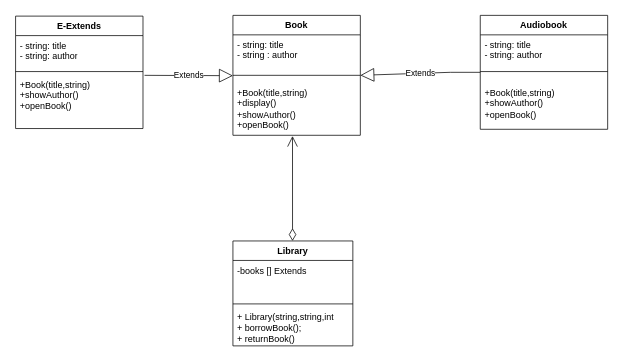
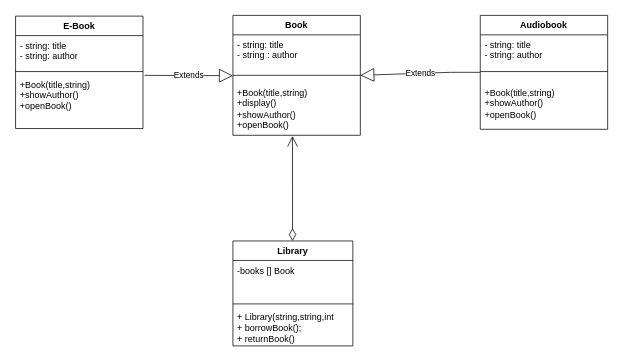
  <mxCell id="0" />
  <mxCell id="1" parent="0" />
  <mxCell id="2" value="Book" style="swimlane;fontStyle=1;align=center;verticalAlign=top;childLayout=stackLayout;horizontal=1;startSize=26;horizontalStack=0;resizeParent=1;resizeParentMax=0;resizeLast=0;collapsible=1;marginBottom=0;whiteSpace=wrap;html=1;" parent="1" vertex="1"><mxGeometry x="310" y="20" width="170" height="160" as="geometry" /></mxCell>
  <mxCell id="3" value="- string: title&lt;div&gt;- string : author&lt;/div&gt;" style="text;strokeColor=none;fillColor=none;align=left;verticalAlign=top;spacingLeft=4;spacingRight=4;overflow=hidden;rotatable=0;points=[[0,0.5],[1,0.5]];portConstraint=eastwest;whiteSpace=wrap;html=1;" parent="2" vertex="1"><mxGeometry y="26" width="170" height="44" as="geometry" /></mxCell>
  <mxCell id="4" value="" style="line;strokeWidth=1;fillColor=none;align=left;verticalAlign=middle;spacingTop=-1;spacingLeft=3;spacingRight=3;rotatable=0;labelPosition=right;points=[];portConstraint=eastwest;strokeColor=inherit;" parent="2" vertex="1"><mxGeometry y="70" width="170" height="20" as="geometry" /></mxCell>
  <mxCell id="5" value="+Book(title,string)&lt;div&gt;+display()&lt;br&gt;&lt;div&gt;+showAuthor()&lt;/div&gt;&lt;div&gt;+openBook()&lt;/div&gt;&lt;/div&gt;" style="text;strokeColor=none;fillColor=none;align=left;verticalAlign=top;spacingLeft=4;spacingRight=4;overflow=hidden;rotatable=0;points=[[0,0.5],[1,0.5]];portConstraint=eastwest;whiteSpace=wrap;html=1;" parent="2" vertex="1"><mxGeometry y="90" width="170" height="70" as="geometry" /></mxCell>
- <mxCell id="6" value="E-Extends" style="swimlane;fontStyle=1;align=center;verticalAlign=top;childLayout=stackLayout;horizontal=1;startSize=26;horizontalStack=0;resizeParent=1;resizeParentMax=0;resizeLast=0;collapsible=1;marginBottom=0;whiteSpace=wrap;html=1;" parent="1" vertex="1"><mxGeometry x="20" y="21" width="170" height="150" as="geometry" /></mxCell>
+ <mxCell id="6" value="E-Book" style="swimlane;fontStyle=1;align=center;verticalAlign=top;childLayout=stackLayout;horizontal=1;startSize=26;horizontalStack=0;resizeParent=1;resizeParentMax=0;resizeLast=0;collapsible=1;marginBottom=0;whiteSpace=wrap;html=1;" parent="1" vertex="1"><mxGeometry x="20" y="21" width="170" height="150" as="geometry" /></mxCell>
  <mxCell id="7" value="- string: title&lt;div&gt;- string: author&lt;/div&gt;" style="text;strokeColor=none;fillColor=none;align=left;verticalAlign=top;spacingLeft=4;spacingRight=4;overflow=hidden;rotatable=0;points=[[0,0.5],[1,0.5]];portConstraint=eastwest;whiteSpace=wrap;html=1;" parent="6" vertex="1"><mxGeometry y="26" width="170" height="44" as="geometry" /></mxCell>
  <mxCell id="8" value="" style="line;strokeWidth=1;fillColor=none;align=left;verticalAlign=middle;spacingTop=-1;spacingLeft=3;spacingRight=3;rotatable=0;labelPosition=right;points=[];portConstraint=eastwest;strokeColor=inherit;" parent="6" vertex="1"><mxGeometry y="70" width="170" height="8" as="geometry" /></mxCell>
  <mxCell id="9" value="+Book(title,string)&lt;div&gt;+showAuthor()&lt;/div&gt;&lt;div&gt;+openBook()&lt;/div&gt;" style="text;strokeColor=none;fillColor=none;align=left;verticalAlign=top;spacingLeft=4;spacingRight=4;overflow=hidden;rotatable=0;points=[[0,0.5],[1,0.5]];portConstraint=eastwest;whiteSpace=wrap;html=1;" parent="6" vertex="1"><mxGeometry y="78" width="170" height="72" as="geometry" /></mxCell>
  <mxCell id="10" value="Audiobook" style="swimlane;fontStyle=1;align=center;verticalAlign=top;childLayout=stackLayout;horizontal=1;startSize=26;horizontalStack=0;resizeParent=1;resizeParentMax=0;resizeLast=0;collapsible=1;marginBottom=0;whiteSpace=wrap;html=1;" parent="1" vertex="1"><mxGeometry x="640" y="20" width="170" height="152" as="geometry" /></mxCell>
  <mxCell id="11" value="- string: title&lt;div&gt;- string: author&lt;/div&gt;" style="text;strokeColor=none;fillColor=none;align=left;verticalAlign=top;spacingLeft=4;spacingRight=4;overflow=hidden;rotatable=0;points=[[0,0.5],[1,0.5]];portConstraint=eastwest;whiteSpace=wrap;html=1;" parent="10" vertex="1"><mxGeometry y="26" width="170" height="34" as="geometry" /></mxCell>
  <mxCell id="12" value="" style="line;strokeWidth=1;fillColor=none;align=left;verticalAlign=middle;spacingTop=-1;spacingLeft=3;spacingRight=3;rotatable=0;labelPosition=right;points=[];portConstraint=eastwest;strokeColor=inherit;" parent="10" vertex="1"><mxGeometry y="60" width="170" height="30" as="geometry" /></mxCell>
  <mxCell id="13" value="+Book(title,string)&lt;div&gt;+showAuthor()&lt;/div&gt;&lt;div&gt;+openBook()&lt;/div&gt;" style="text;strokeColor=none;fillColor=none;align=left;verticalAlign=top;spacingLeft=4;spacingRight=4;overflow=hidden;rotatable=0;points=[[0,0.5],[1,0.5]];portConstraint=eastwest;whiteSpace=wrap;html=1;" parent="10" vertex="1"><mxGeometry y="90" width="170" height="62" as="geometry" /></mxCell>
  <mxCell id="14" value="Library" style="swimlane;fontStyle=1;align=center;verticalAlign=top;childLayout=stackLayout;horizontal=1;startSize=26;horizontalStack=0;resizeParent=1;resizeParentMax=0;resizeLast=0;collapsible=1;marginBottom=0;whiteSpace=wrap;html=1;" parent="1" vertex="1"><mxGeometry x="310" y="321" width="160" height="140" as="geometry" /></mxCell>
- <mxCell id="15" value="-books [] Extends" style="text;strokeColor=none;fillColor=none;align=left;verticalAlign=top;spacingLeft=4;spacingRight=4;overflow=hidden;rotatable=0;points=[[0,0.5],[1,0.5]];portConstraint=eastwest;whiteSpace=wrap;html=1;" parent="14" vertex="1"><mxGeometry y="26" width="160" height="54" as="geometry" /></mxCell>
+ <mxCell id="15" value="-books [] Book" style="text;strokeColor=none;fillColor=none;align=left;verticalAlign=top;spacingLeft=4;spacingRight=4;overflow=hidden;rotatable=0;points=[[0,0.5],[1,0.5]];portConstraint=eastwest;whiteSpace=wrap;html=1;" parent="14" vertex="1"><mxGeometry y="26" width="160" height="54" as="geometry" /></mxCell>
  <mxCell id="16" value="" style="line;strokeWidth=1;fillColor=none;align=left;verticalAlign=middle;spacingTop=-1;spacingLeft=3;spacingRight=3;rotatable=0;labelPosition=right;points=[];portConstraint=eastwest;strokeColor=inherit;" parent="14" vertex="1"><mxGeometry y="80" width="160" height="8" as="geometry" /></mxCell>
  <mxCell id="17" value="+ Library(string,string,int&lt;div&gt;+ borrowBook();&lt;/div&gt;&lt;div&gt;+ returnBook()&lt;/div&gt;" style="text;strokeColor=none;fillColor=none;align=left;verticalAlign=top;spacingLeft=4;spacingRight=4;overflow=hidden;rotatable=0;points=[[0,0.5],[1,0.5]];portConstraint=eastwest;whiteSpace=wrap;html=1;" parent="14" vertex="1"><mxGeometry y="88" width="160" height="52" as="geometry" /></mxCell>
  <mxCell id="18" value="" style="endArrow=open;html=1;endSize=12;startArrow=diamondThin;startSize=14;startFill=0;edgeStyle=orthogonalEdgeStyle;align=left;verticalAlign=bottom;rounded=0;exitX=0.419;exitY=0;exitDx=0;exitDy=0;exitPerimeter=0;" edge="1" parent="1"><mxGeometry x="-1" y="3" relative="1" as="geometry"><mxPoint x="389.54" y="321" as="sourcePoint" /><mxPoint x="389.5" y="181" as="targetPoint" /></mxGeometry></mxCell>
  <mxCell id="19" value="Extends" style="endArrow=block;endSize=16;endFill=0;html=1;rounded=0;exitX=1.012;exitY=0.014;exitDx=0;exitDy=0;exitPerimeter=0;" edge="1" parent="1" source="9"><mxGeometry width="160" relative="1" as="geometry"><mxPoint x="200" y="101" as="sourcePoint" /><mxPoint x="310" y="100.5" as="targetPoint" /></mxGeometry></mxCell>
  <mxCell id="20" value="Extends" style="endArrow=block;endSize=16;endFill=0;html=1;rounded=0;entryX=1;entryY=0.5;entryDx=0;entryDy=0;" edge="1" parent="1" target="2"><mxGeometry width="160" relative="1" as="geometry"><mxPoint x="640" y="96" as="sourcePoint" /><mxPoint x="510" y="96" as="targetPoint" /><Array as="points"><mxPoint x="600" y="96" /></Array></mxGeometry></mxCell>
